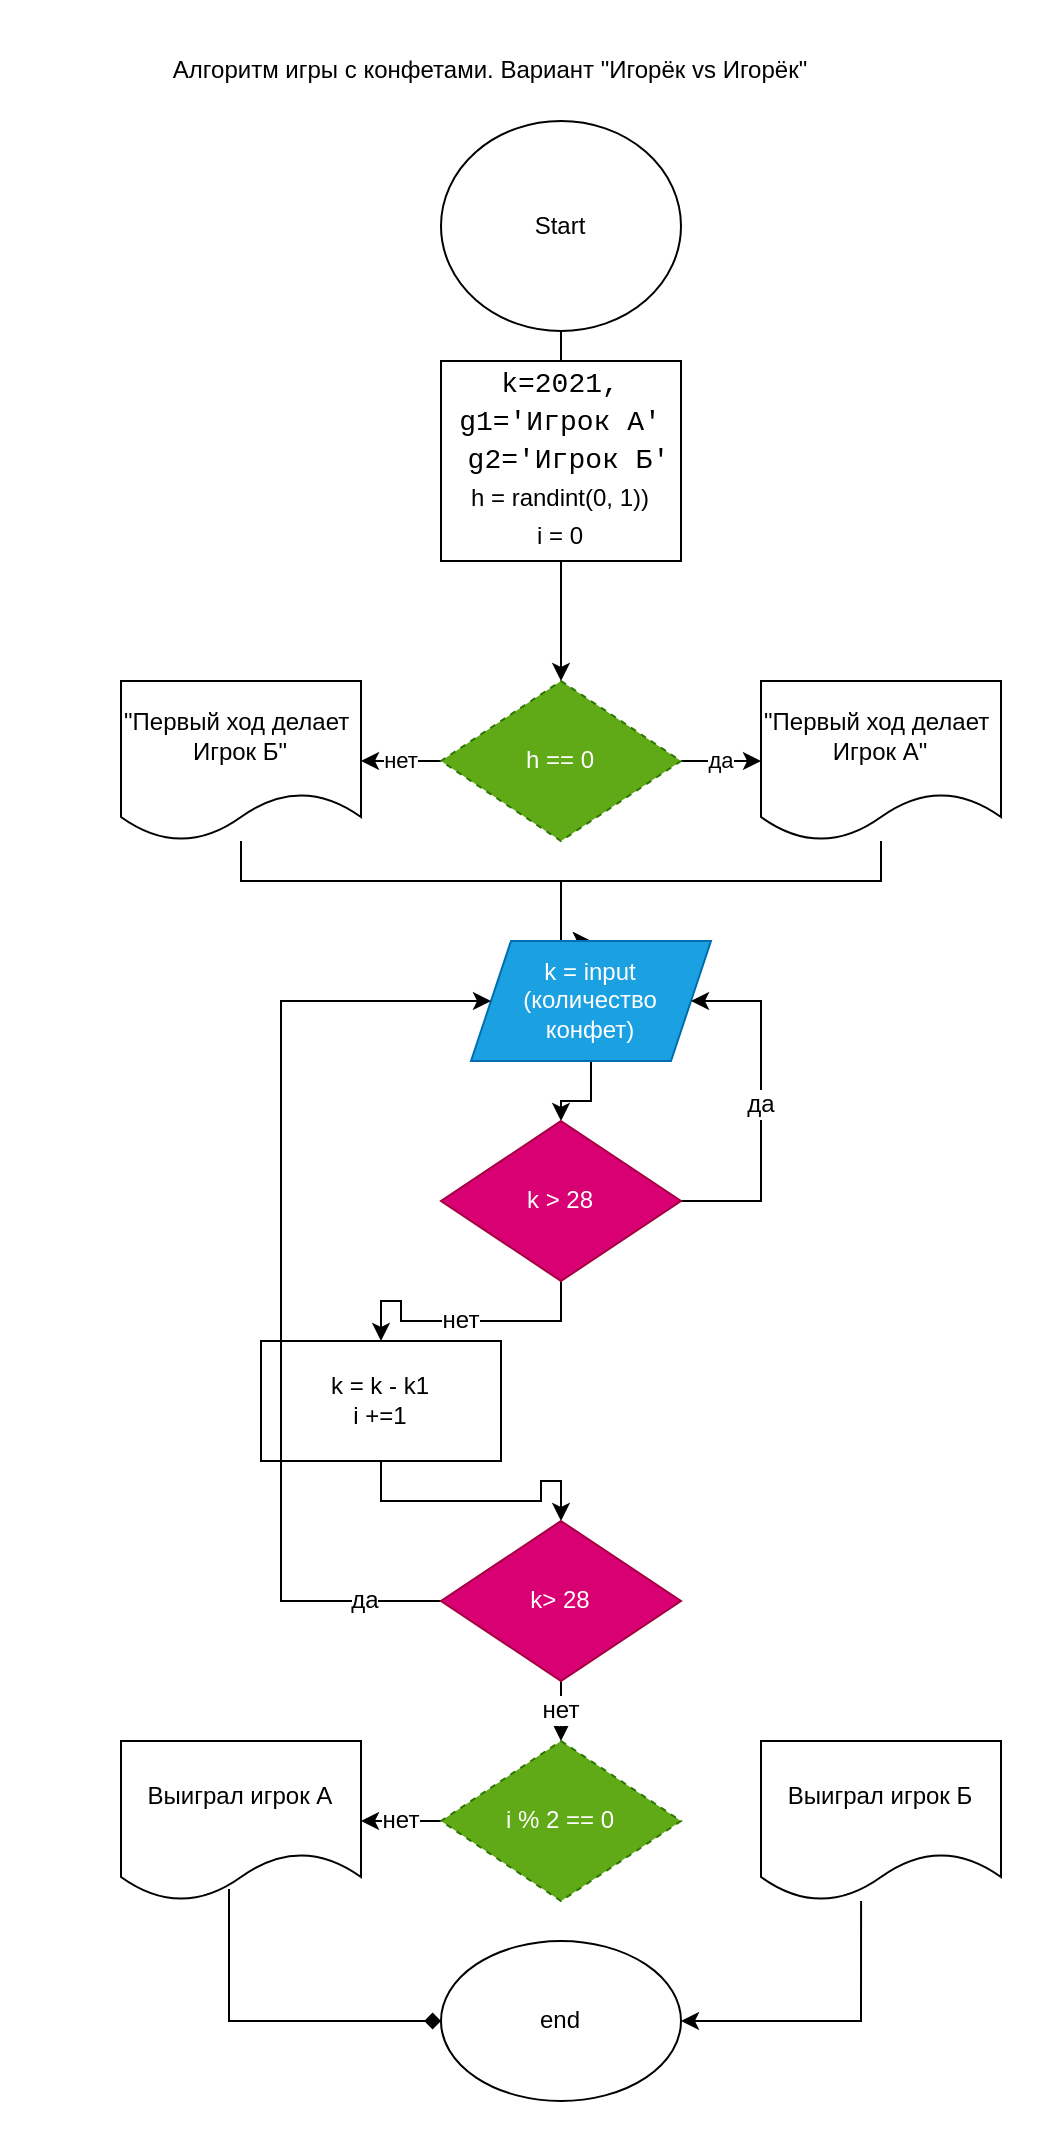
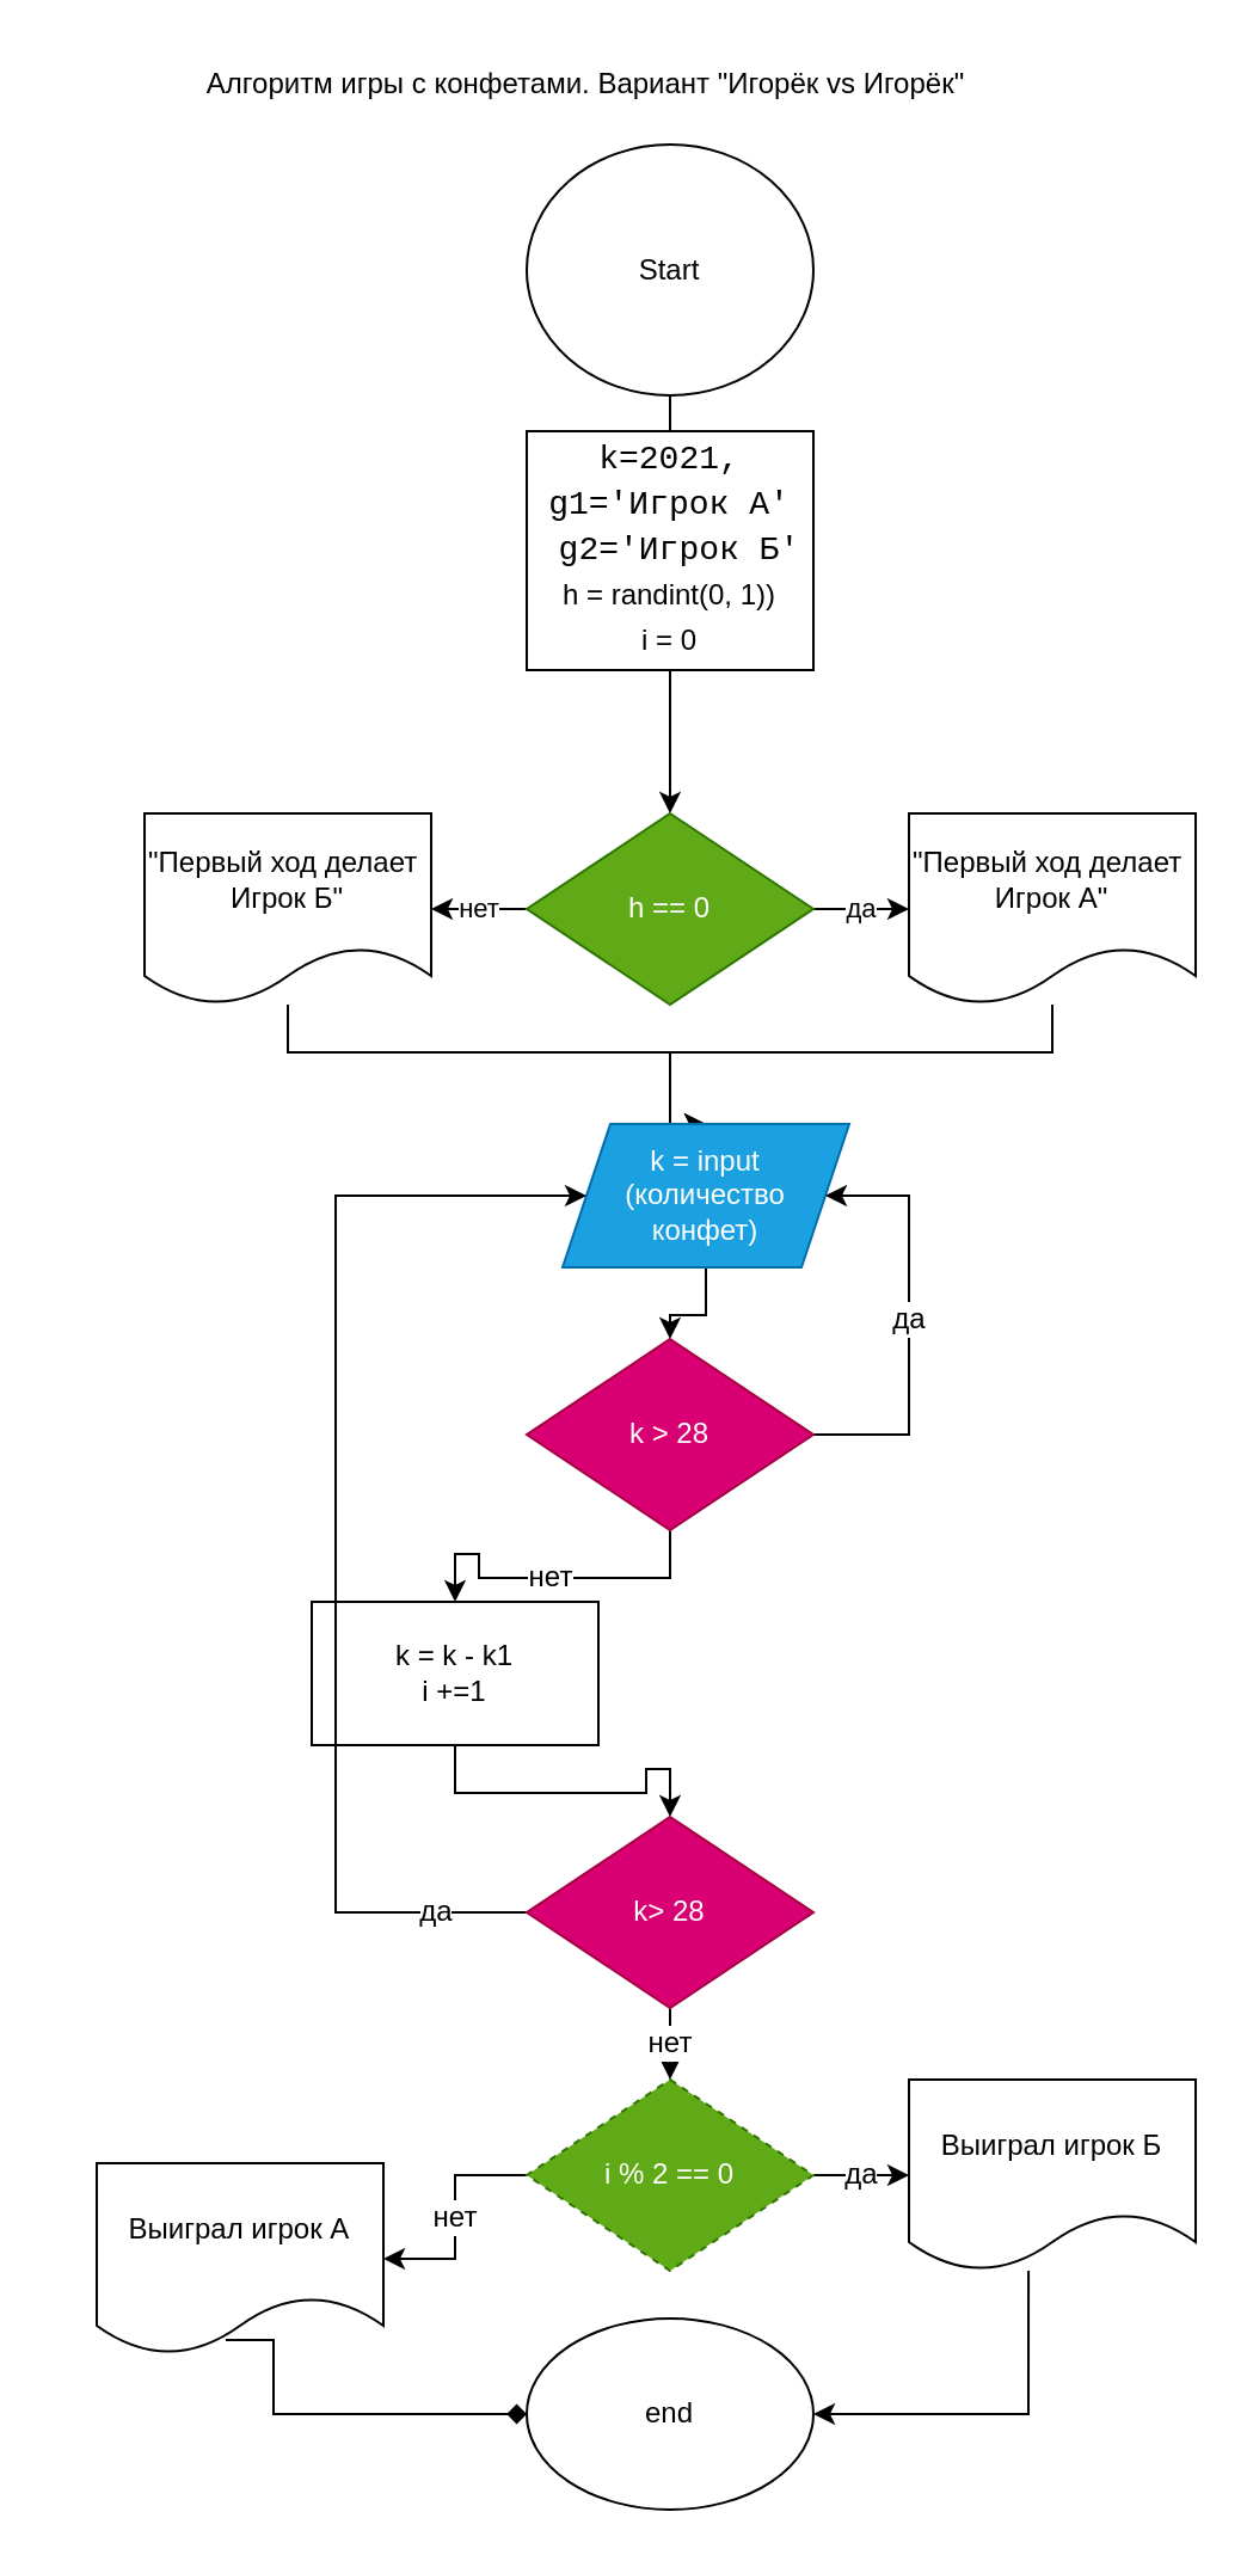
  <mxCell id="0" />
  <mxCell id="1" parent="0" />
  <mxCell id="2" value="Алгоритм игры с конфетами. Вариант &quot;Игорёк vs Игорёк&quot;" style="text;html=1;strokeColor=none;fillColor=none;align=center;verticalAlign=middle;whiteSpace=wrap;rounded=0;" parent="1" vertex="1"><mxGeometry width="450" height="30" as="geometry" x="20" y="20" /></mxCell>
  <mxCell id="3" value="" style="edgeStyle=orthogonalEdgeStyle;rounded=0;orthogonalLoop=1;jettySize=auto;html=1;fontColor=#000000;" parent="1" source="4" edge="1"><mxGeometry relative="1" as="geometry"><mxPoint x="280" y="180" as="targetPoint" /></mxGeometry></mxCell>
  <mxCell id="4" value="Start" style="ellipse;whiteSpace=wrap;html=1;" parent="1" vertex="1"><mxGeometry x="220" y="60" width="120" height="105" as="geometry" /></mxCell>
  <mxCell id="5" style="edgeStyle=orthogonalEdgeStyle;rounded=0;orthogonalLoop=1;jettySize=auto;html=1;entryX=0.5;entryY=0;entryDx=0;entryDy=0;fontColor=#000000;exitX=0.5;exitY=1;exitDx=0;exitDy=0;" parent="1" source="13" target="8" edge="1"><mxGeometry relative="1" as="geometry"><mxPoint x="280" y="240" as="sourcePoint" /><mxPoint x="280" y="290" as="targetPoint" /></mxGeometry></mxCell>
  <mxCell id="6" value="да" style="edgeStyle=orthogonalEdgeStyle;rounded=0;orthogonalLoop=1;jettySize=auto;html=1;exitX=1;exitY=0.5;exitDx=0;exitDy=0;entryX=0;entryY=0.5;entryDx=0;entryDy=0;fontColor=#000000;" parent="1" source="8" target="10" edge="1"><mxGeometry relative="1" as="geometry" /></mxCell>
  <mxCell id="7" value="нет" style="edgeStyle=orthogonalEdgeStyle;rounded=0;orthogonalLoop=1;jettySize=auto;html=1;exitX=0;exitY=0.5;exitDx=0;exitDy=0;entryX=1;entryY=0.5;entryDx=0;entryDy=0;fontColor=#000000;" parent="1" source="8" target="12" edge="1"><mxGeometry relative="1" as="geometry" /></mxCell>
- <mxCell id="8" value="h == 0" style="rhombus;whiteSpace=wrap;html=1;labelBackgroundColor=none;fillColor=#60a917;strokeColor=#2D7600;fontColor=#ffffff;dashed=1;" parent="1" vertex="1"><mxGeometry x="220" y="340" width="120" height="80" as="geometry" /></mxCell>
+ <mxCell id="8" value="h == 0" style="rhombus;whiteSpace=wrap;html=1;labelBackgroundColor=none;fillColor=#60a917;strokeColor=#2D7600;fontColor=#ffffff;" parent="1" vertex="1"><mxGeometry x="220" y="340" width="120" height="80" as="geometry" /></mxCell>
  <mxCell id="9" style="edgeStyle=orthogonalEdgeStyle;rounded=0;orthogonalLoop=1;jettySize=auto;html=1;entryX=0.5;entryY=0;entryDx=0;entryDy=0;fontFamily=Helvetica;fontSize=12;fontColor=#000000;" parent="1" source="10" target="15" edge="1"><mxGeometry relative="1" as="geometry"><mxPoint x="440" y="450" as="targetPoint" /><Array as="points"><mxPoint x="440" y="440" /><mxPoint x="280" y="440" /></Array></mxGeometry></mxCell>
  <mxCell id="10" value="&quot;Первый ход делает&amp;nbsp; Игрок А&quot;" style="shape=document;whiteSpace=wrap;html=1;boundedLbl=1;labelBackgroundColor=#FFFFFF;fontColor=#000000;fillColor=#FFFFFF;" parent="1" vertex="1"><mxGeometry x="380" y="340" width="120" height="80" as="geometry" /></mxCell>
  <mxCell id="11" value="" style="edgeStyle=orthogonalEdgeStyle;rounded=0;orthogonalLoop=1;jettySize=auto;html=1;fontFamily=Helvetica;fontSize=12;fontColor=#000000;entryX=0.5;entryY=0;entryDx=0;entryDy=0;" parent="1" source="12" target="15" edge="1"><mxGeometry relative="1" as="geometry"><mxPoint x="120" y="450" as="targetPoint" /><Array as="points"><mxPoint x="120" y="440" /><mxPoint x="280" y="440" /></Array></mxGeometry></mxCell>
  <mxCell id="12" value="&quot;Первый ход делает&amp;nbsp; Игрок Б&quot;" style="shape=document;whiteSpace=wrap;html=1;boundedLbl=1;labelBackgroundColor=#FFFFFF;fontColor=#000000;fillColor=#FFFFFF;" parent="1" vertex="1"><mxGeometry x="60" y="340" width="120" height="80" as="geometry" /></mxCell>
  <mxCell id="13" value="&lt;div style=&quot;font-family: Consolas, &amp;quot;Courier New&amp;quot;, monospace; font-size: 14px; line-height: 19px;&quot;&gt;&lt;span style=&quot;&quot;&gt;k=2021,&lt;/span&gt;&lt;/div&gt;&lt;div style=&quot;font-family: Consolas, &amp;quot;Courier New&amp;quot;, monospace; font-size: 14px; line-height: 19px;&quot;&gt;&lt;span style=&quot;&quot;&gt;g1='Игрок А'&lt;/span&gt;&lt;/div&gt;&lt;div style=&quot;font-family: Consolas, &amp;quot;Courier New&amp;quot;, monospace; font-size: 14px; line-height: 19px;&quot;&gt;&lt;span style=&quot;&quot;&gt;&amp;nbsp;g2='Игрок Б'&lt;/span&gt;&lt;/div&gt;&lt;div style=&quot;font-family: Consolas, &amp;quot;Courier New&amp;quot;, monospace; font-size: 14px; line-height: 19px;&quot;&gt;&lt;span style=&quot;font-family: Helvetica; font-size: 12px;&quot;&gt;h = randint(0, 1))&lt;/span&gt;&lt;span style=&quot;&quot;&gt;&lt;br&gt;&lt;/span&gt;&lt;/div&gt;&lt;div style=&quot;line-height: 19px;&quot;&gt;i = 0&lt;/div&gt;" style="rounded=0;whiteSpace=wrap;html=1;labelBackgroundColor=none;strokeColor=default;fontFamily=Helvetica;fontSize=12;fontColor=#000000;fillColor=#FFFFFF;align=center;" parent="1" vertex="1"><mxGeometry x="220" y="180" width="120" height="100" as="geometry" /></mxCell>
  <mxCell id="14" value="" style="edgeStyle=orthogonalEdgeStyle;rounded=0;orthogonalLoop=1;jettySize=auto;html=1;fontFamily=Helvetica;fontSize=12;fontColor=#000000;" parent="1" source="15" target="18" edge="1"><mxGeometry relative="1" as="geometry" /></mxCell>
  <mxCell id="15" value="k = input&lt;br&gt;(количество &lt;br&gt;конфет)" style="shape=parallelogram;perimeter=parallelogramPerimeter;whiteSpace=wrap;html=1;fixedSize=1;labelBackgroundColor=none;strokeColor=#006EAF;fontFamily=Helvetica;fontSize=12;fillColor=#1ba1e2;fontColor=#ffffff;" parent="1" vertex="1"><mxGeometry x="235" y="470" width="120" height="60" as="geometry" /></mxCell>
  <mxCell id="16" value="да" style="edgeStyle=orthogonalEdgeStyle;rounded=0;orthogonalLoop=1;jettySize=auto;html=1;entryX=1;entryY=0.5;entryDx=0;entryDy=0;fontFamily=Helvetica;fontSize=12;fontColor=#000000;exitX=1;exitY=0.5;exitDx=0;exitDy=0;" parent="1" source="18" target="15" edge="1"><mxGeometry relative="1" as="geometry"><Array as="points"><mxPoint x="380" y="600" /><mxPoint x="380" y="500" /></Array></mxGeometry></mxCell>
  <mxCell id="17" value="нет" style="edgeStyle=orthogonalEdgeStyle;rounded=0;orthogonalLoop=1;jettySize=auto;html=1;entryX=0.5;entryY=0;entryDx=0;entryDy=0;fontFamily=Helvetica;fontSize=12;fontColor=#000000;" parent="1" source="18" target="20" edge="1"><mxGeometry relative="1" as="geometry" /></mxCell>
  <mxCell id="18" value="k &amp;gt; 28" style="rhombus;whiteSpace=wrap;html=1;labelBackgroundColor=none;fillColor=#d80073;strokeColor=#A50040;fontColor=#ffffff;" parent="1" vertex="1"><mxGeometry x="220" y="560" width="120" height="80" as="geometry" /></mxCell>
  <mxCell id="19" style="edgeStyle=orthogonalEdgeStyle;rounded=0;orthogonalLoop=1;jettySize=auto;html=1;entryX=0.5;entryY=0;entryDx=0;entryDy=0;fontFamily=Helvetica;fontSize=12;fontColor=#000000;" parent="1" source="20" target="23" edge="1"><mxGeometry relative="1" as="geometry" /></mxCell>
  <mxCell id="20" value="k = k - k1&lt;br&gt;i +=1" style="rounded=0;whiteSpace=wrap;html=1;labelBackgroundColor=#FFFFFF;strokeColor=default;fontFamily=Helvetica;fontSize=12;fontColor=#000000;fillColor=#FFFFFF;" parent="1" vertex="1"><mxGeometry x="130" y="670" width="120" height="60" as="geometry" /></mxCell>
  <mxCell id="21" value="да" style="edgeStyle=orthogonalEdgeStyle;rounded=0;orthogonalLoop=1;jettySize=auto;html=1;entryX=0;entryY=0.5;entryDx=0;entryDy=0;fontFamily=Helvetica;fontSize=12;fontColor=#000000;exitX=0;exitY=0.5;exitDx=0;exitDy=0;" parent="1" source="23" target="15" edge="1"><mxGeometry x="-0.842" relative="1" as="geometry"><Array as="points"><mxPoint x="140" y="800" /><mxPoint x="140" y="500" /></Array><mxPoint as="offset" /></mxGeometry></mxCell>
  <mxCell id="22" value="нет" style="edgeStyle=orthogonalEdgeStyle;rounded=0;orthogonalLoop=1;jettySize=auto;html=1;entryX=0.5;entryY=0;entryDx=0;entryDy=0;fontFamily=Helvetica;fontSize=12;fontColor=#000000;" parent="1" source="23" target="26" edge="1"><mxGeometry relative="1" as="geometry" /></mxCell>
  <mxCell id="23" value="k&amp;gt; 28" style="rhombus;whiteSpace=wrap;html=1;labelBackgroundColor=none;fillColor=#d80073;strokeColor=#A50040;fontColor=#ffffff;" parent="1" vertex="1"><mxGeometry x="220" y="760" width="120" height="80" as="geometry" /></mxCell>
+ <mxCell id="24" value="да" style="edgeStyle=orthogonalEdgeStyle;rounded=0;orthogonalLoop=1;jettySize=auto;html=1;fontFamily=Helvetica;fontSize=12;fontColor=#000000;" parent="1" source="26" target="28" edge="1"><mxGeometry relative="1" as="geometry" /></mxCell>
  <mxCell id="25" value="нет" style="edgeStyle=orthogonalEdgeStyle;rounded=0;orthogonalLoop=1;jettySize=auto;html=1;fontFamily=Helvetica;fontSize=12;fontColor=#000000;" parent="1" source="26" target="30" edge="1"><mxGeometry relative="1" as="geometry" /></mxCell>
  <mxCell id="26" value="i % 2 == 0" style="rhombus;whiteSpace=wrap;html=1;labelBackgroundColor=none;fillColor=#60a917;strokeColor=#2D7600;fontColor=#ffffff;dashed=1;" parent="1" vertex="1"><mxGeometry x="220" y="870" width="120" height="80" as="geometry" /></mxCell>
  <mxCell id="27" style="edgeStyle=orthogonalEdgeStyle;rounded=0;orthogonalLoop=1;jettySize=auto;html=1;entryX=1;entryY=0.5;entryDx=0;entryDy=0;fontFamily=Helvetica;fontSize=12;fontColor=#000000;exitX=0.417;exitY=1;exitDx=0;exitDy=0;exitPerimeter=0;" parent="1" source="28" target="31" edge="1"><mxGeometry relative="1" as="geometry" /></mxCell>
  <mxCell id="28" value="Выиграл игрок Б" style="shape=document;whiteSpace=wrap;html=1;boundedLbl=1;labelBackgroundColor=#FFFFFF;strokeColor=default;fontFamily=Helvetica;fontSize=12;fontColor=#000000;fillColor=#FFFFFF;" parent="1" vertex="1"><mxGeometry x="380" y="870" width="120" height="80" as="geometry" /></mxCell>
  <mxCell id="29" style="edgeStyle=orthogonalEdgeStyle;rounded=0;orthogonalLoop=1;jettySize=auto;html=1;entryX=0;entryY=0.5;entryDx=0;entryDy=0;fontFamily=Helvetica;fontSize=12;fontColor=#000000;exitX=0.45;exitY=0.925;exitDx=0;exitDy=0;exitPerimeter=0;endArrow=diamond;" parent="1" source="30" target="31" edge="1"><mxGeometry relative="1" as="geometry"><Array as="points"><mxPoint x="114" y="1010" /></Array></mxGeometry></mxCell>
- <mxCell id="30" value="Выиграл игрок А" style="shape=document;whiteSpace=wrap;html=1;boundedLbl=1;labelBackgroundColor=#FFFFFF;strokeColor=default;fontFamily=Helvetica;fontSize=12;fontColor=#000000;fillColor=#FFFFFF;" parent="1" vertex="1"><mxGeometry x="60" y="870" width="120" height="80" as="geometry" /></mxCell>
+ <mxCell id="30" value="Выиграл игрок А" style="shape=document;whiteSpace=wrap;html=1;boundedLbl=1;labelBackgroundColor=#FFFFFF;strokeColor=default;fontFamily=Helvetica;fontSize=12;fontColor=#000000;fillColor=#FFFFFF;" parent="1" vertex="1"><mxGeometry x="40" y="905" width="120" height="80" as="geometry" /></mxCell>
  <mxCell id="31" value="end" style="ellipse;whiteSpace=wrap;html=1;labelBackgroundColor=#FFFFFF;strokeColor=default;fontFamily=Helvetica;fontSize=12;fontColor=#000000;fillColor=#FFFFFF;" parent="1" vertex="1"><mxGeometry x="220" y="970" width="120" height="80" as="geometry" /></mxCell>
